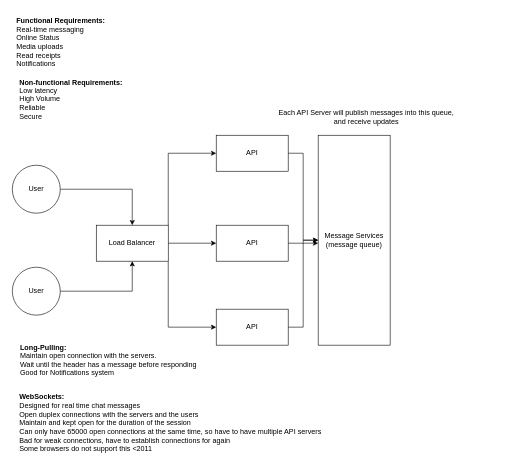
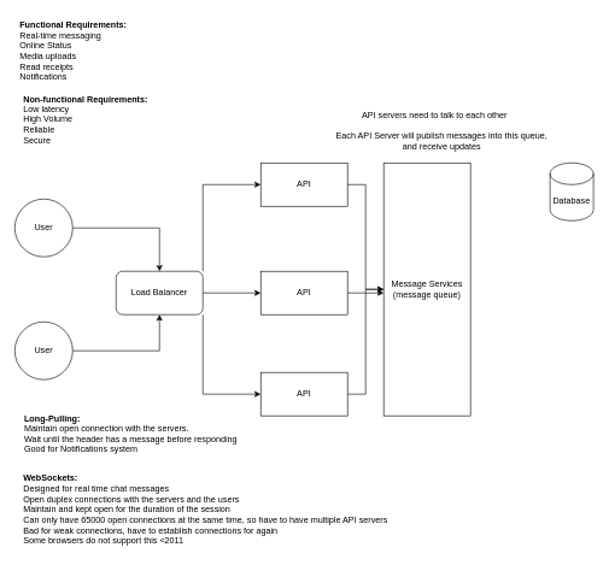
  <mxCell id="0" />
  <mxCell id="1" parent="0" />
  <mxCell id="2" value="Functional Requirements:&lt;br&gt;&lt;span style=&quot;font-weight: normal;&quot;&gt;Real-time messaging&lt;br&gt;Online Status&lt;br&gt;Media uploads&lt;br&gt;Read receipts&lt;br&gt;Notifications&lt;/span&gt;" style="text;html=1;align=left;verticalAlign=middle;resizable=0;points=[];autosize=1;strokeColor=none;fillColor=none;fontStyle=1" parent="1" vertex="1"><mxGeometry x="25" y="20" width="170" height="100" as="geometry" /></mxCell>
  <mxCell id="3" value="&lt;b&gt;Non-functional Requirements:&lt;/b&gt;&lt;br&gt;Low latency&lt;br&gt;High Volume&lt;br&gt;Reliable&amp;nbsp;&lt;br&gt;Secure" style="text;html=1;align=left;verticalAlign=middle;resizable=0;points=[];autosize=1;strokeColor=none;fillColor=none;" parent="1" vertex="1"><mxGeometry x="30" y="120" width="200" height="90" as="geometry" /></mxCell>
  <mxCell id="4" style="edgeStyle=orthogonalEdgeStyle;rounded=0;orthogonalLoop=1;jettySize=auto;html=1;entryX=0.5;entryY=0;entryDx=0;entryDy=0;" edge="1" parent="1" source="5" target="11"><mxGeometry relative="1" as="geometry" /></mxCell>
  <mxCell id="5" value="User" style="ellipse;whiteSpace=wrap;html=1;aspect=fixed;" vertex="1" parent="1"><mxGeometry y="275" width="80" height="80" as="geometry" x="20" /></mxCell>
  <mxCell id="6" style="edgeStyle=orthogonalEdgeStyle;rounded=0;orthogonalLoop=1;jettySize=auto;html=1;entryX=0.5;entryY=1;entryDx=0;entryDy=0;" edge="1" parent="1" source="7" target="11"><mxGeometry relative="1" as="geometry" /></mxCell>
  <mxCell id="7" value="User" style="ellipse;whiteSpace=wrap;html=1;aspect=fixed;" vertex="1" parent="1"><mxGeometry y="445" width="80" height="80" as="geometry" x="20" /></mxCell>
  <mxCell id="8" style="edgeStyle=orthogonalEdgeStyle;rounded=0;orthogonalLoop=1;jettySize=auto;html=1;exitX=1;exitY=0.5;exitDx=0;exitDy=0;entryX=0;entryY=0.5;entryDx=0;entryDy=0;" edge="1" parent="1" source="11" target="17"><mxGeometry relative="1" as="geometry" /></mxCell>
  <mxCell id="9" style="edgeStyle=orthogonalEdgeStyle;rounded=0;orthogonalLoop=1;jettySize=auto;html=1;exitX=1;exitY=0;exitDx=0;exitDy=0;entryX=0;entryY=0.5;entryDx=0;entryDy=0;" edge="1" parent="1" source="11" target="15"><mxGeometry relative="1" as="geometry" /></mxCell>
  <mxCell id="10" style="edgeStyle=orthogonalEdgeStyle;rounded=0;orthogonalLoop=1;jettySize=auto;html=1;exitX=1;exitY=1;exitDx=0;exitDy=0;entryX=0;entryY=0.5;entryDx=0;entryDy=0;" edge="1" parent="1" source="11" target="19"><mxGeometry relative="1" as="geometry" /></mxCell>
- <mxCell id="11" value="Load Balancer" style="whiteSpace=wrap;html=1;" vertex="1" parent="1"><mxGeometry x="160" y="375" width="120" height="60" as="geometry" /></mxCell>
+ <mxCell id="11" value="Load Balancer" style="whiteSpace=wrap;html=1;rounded=1;" vertex="1" parent="1"><mxGeometry x="160" y="375" width="120" height="60" as="geometry" /></mxCell>
  <mxCell id="12" value="&lt;div style=&quot;text-align: left;&quot;&gt;&lt;b style=&quot;background-color: initial;&quot;&gt;Long-Pulling:&lt;/b&gt;&lt;/div&gt;&lt;div style=&quot;text-align: left;&quot;&gt;&lt;span style=&quot;background-color: initial;&quot;&gt;Maintain open connection with the servers.&lt;/span&gt;&lt;/div&gt;&lt;div style=&quot;text-align: left;&quot;&gt;&lt;span style=&quot;background-color: initial;&quot;&gt;Wait until the header has a message before responding&lt;/span&gt;&lt;/div&gt;&lt;div style=&quot;text-align: left;&quot;&gt;&lt;span style=&quot;background-color: initial;&quot;&gt;Good for Notifications system&lt;/span&gt;&lt;/div&gt;" style="text;html=1;align=center;verticalAlign=middle;resizable=0;points=[];autosize=1;strokeColor=none;fillColor=none;" vertex="1" parent="1"><mxGeometry y="565" width="320" height="70" as="geometry" x="20" /></mxCell>
  <mxCell id="13" value="&lt;b&gt;WebSockets:&lt;/b&gt;&lt;br&gt;Designed for real time chat messages&lt;br&gt;Open duplex connections with the servers and the users&lt;br&gt;Maintain and kept open for the duration of the session&lt;br&gt;Can only have 65000 open connections at the same time, so have to have multiple API servers&lt;br&gt;Bad for weak connections, have to establish connections for again&amp;nbsp;&lt;br&gt;Some browsers do not support this &amp;lt;2011" style="text;html=1;align=left;verticalAlign=middle;resizable=0;points=[];autosize=1;strokeColor=none;fillColor=none;" vertex="1" parent="1"><mxGeometry x="30" y="650" width="530" height="110" as="geometry" /></mxCell>
  <mxCell id="14" style="edgeStyle=orthogonalEdgeStyle;rounded=0;orthogonalLoop=1;jettySize=auto;html=1;" edge="1" parent="1" source="15" target="21"><mxGeometry relative="1" as="geometry" /></mxCell>
  <mxCell id="15" value="API&lt;br&gt;" style="whiteSpace=wrap;html=1;" vertex="1" parent="1"><mxGeometry x="360" y="225" width="120" height="60" as="geometry" /></mxCell>
  <mxCell id="16" style="edgeStyle=orthogonalEdgeStyle;rounded=0;orthogonalLoop=1;jettySize=auto;html=1;" edge="1" parent="1" source="17"><mxGeometry relative="1" as="geometry"><mxPoint x="530" y="405" as="targetPoint" /></mxGeometry></mxCell>
  <mxCell id="17" value="API&lt;br&gt;" style="whiteSpace=wrap;html=1;" vertex="1" parent="1"><mxGeometry x="360" y="375" width="120" height="60" as="geometry" /></mxCell>
  <mxCell id="18" style="edgeStyle=orthogonalEdgeStyle;rounded=0;orthogonalLoop=1;jettySize=auto;html=1;" edge="1" parent="1" source="19" target="21"><mxGeometry relative="1" as="geometry" /></mxCell>
  <mxCell id="19" value="API&lt;br&gt;" style="whiteSpace=wrap;html=1;" vertex="1" parent="1"><mxGeometry x="360" y="515" width="120" height="60" as="geometry" /></mxCell>
+ <mxCell id="20" value="API servers need to talk to each other&lt;br&gt;" style="text;html=1;align=center;verticalAlign=middle;resizable=0;points=[];autosize=1;strokeColor=none;fillColor=none;" vertex="1" parent="1"><mxGeometry x="490" y="145" width="220" height="30" as="geometry" /></mxCell>
  <mxCell id="21" value="Message Services&lt;br&gt;(message queue)" style="whiteSpace=wrap;html=1;" vertex="1" parent="1"><mxGeometry x="530" y="225" width="120" height="350" as="geometry" /></mxCell>
  <mxCell id="22" value="Each API Server will publish messages into this queue, &lt;br&gt;and receive updates" style="text;html=1;align=center;verticalAlign=middle;resizable=0;points=[];autosize=1;strokeColor=none;fillColor=none;" vertex="1" parent="1"><mxGeometry x="450" y="175" width="320" height="40" as="geometry" /></mxCell>
+ <mxCell id="23" value="Database" style="shape=cylinder3;whiteSpace=wrap;html=1;boundedLbl=1;backgroundOutline=1;size=15;" vertex="1" parent="1"><mxGeometry x="760" y="225" width="60" height="80" as="geometry" /></mxCell>
